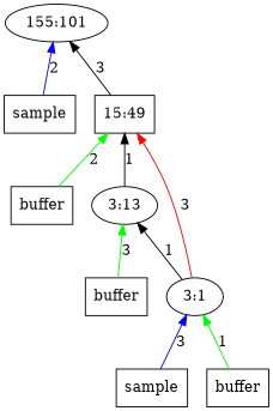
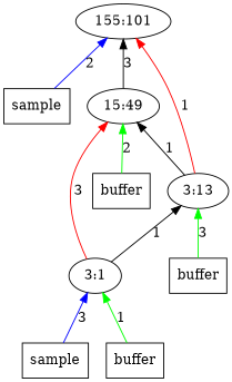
  digraph {
    rankdir=BT
    node [shape=box]
    edge [color=green]
    n1 [label=sample]
    n2 [label="155:101" shape=""]
    n3 [label=buffer]
-   n4 [label="15:49"]
+   n4 [label="15:49" shape=""]
    n5 [label=buffer]
    n6 [label="3:13" shape=""]
    n7 [label="3:1" shape=""]
    n8 [label=sample]
    n9 [label=buffer]
    n1 -> n2 [color=blue label=2]
    n3 -> n4 [label=2]
    n4 -> n2 [color=black label=3]
    n5 -> n6 [label=3]
+   n6 -> n2 [color=red label=1]
    n6 -> n4 [color=black label=1]
    n7 -> n4 [color=red label=3]
    n7 -> n6 [color=black label=1]
    n8 -> n7 [color=blue label=3]
    n9 -> n7 [label=1]
  }
